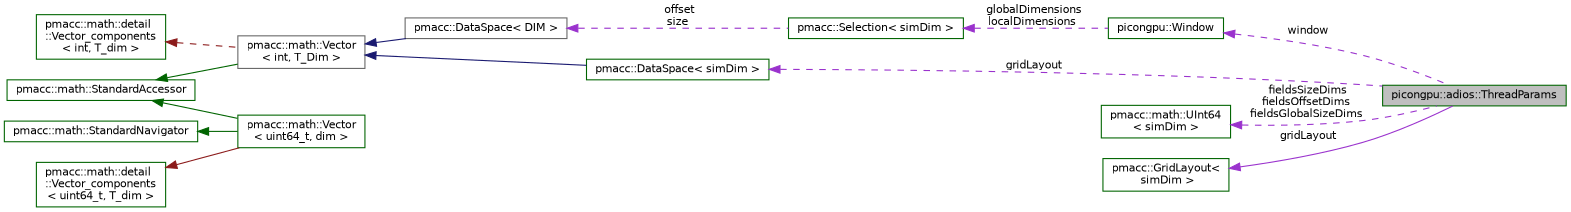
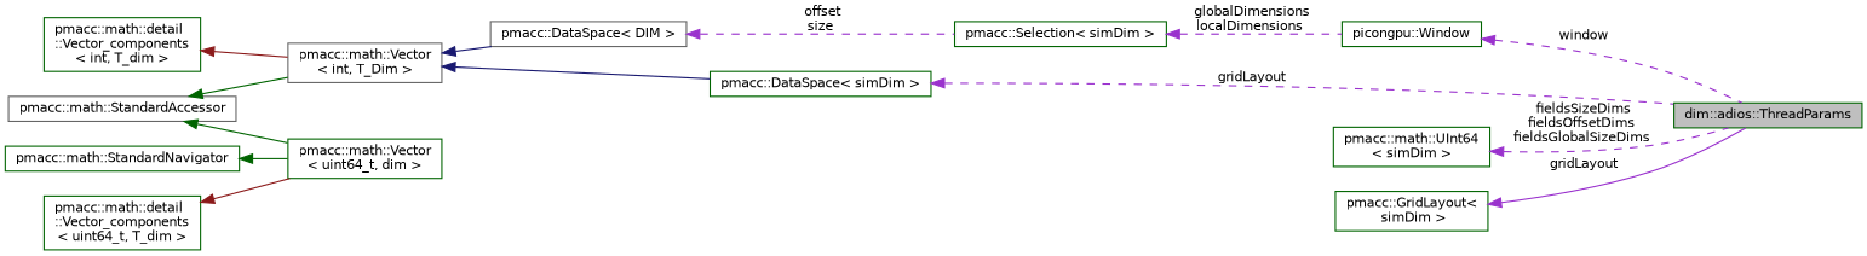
  digraph {
    rankdir=LR
    node [color=darkgreen fillcolor=white fontname=Helvetica fontsize=10 shape=record style=filled]
    edge [color=darkorchid3 dir=back fontname=Helvetica fontsize=10 labelfontname=Helvetica labelfontsize=10 style=solid]
-   n1 [fillcolor=grey75 fontcolor=black height=0.2 label="picongpu::adios::ThreadParams" width=0.4]
+   n1 [fillcolor=grey75 fontcolor=black height=0.2 label="dim::adios::ThreadParams" width=0.4]
    n2 [height=0.2 label="picongpu::Window" width=0.4]
    n3 [height=0.2 label="pmacc::Selection\< simDim \>" width=0.4]
    n4 [color=gray40 height=0.2 label="pmacc::DataSpace\< DIM \>" width=0.4]
    n5 [color=gray40 height=0.2 label="pmacc::math::Vector\l\< int, T_Dim \>" width=0.4]
    n6 [height=0.2 label="pmacc::DataSpace\< simDim \>" width=0.4]
    n7 [height=0.2 label="pmacc::math::detail\l::Vector_components\l\< int, T_dim \>" width=0.4]
-   n8 [height=0.2 label="pmacc::math::StandardAccessor" width=0.4]
+   n8 [color=gray40 height=0.2 label="pmacc::math::StandardAccessor" width=0.4]
    n9 [height=0.2 label="pmacc::math::Vector\l\< uint64_t, dim \>" width=0.4]
    n10 [height=0.2 label="pmacc::math::StandardNavigator" width=0.4]
    n11 [height=0.2 label="pmacc::math::UInt64\l\< simDim \>" width=0.4]
    n12 [height=0.2 label="pmacc::math::detail\l::Vector_components\l\< uint64_t, T_dim \>" width=0.4]
    n13 [height=0.2 label="pmacc::GridLayout\<\l simDim \>" width=0.4]
    n2 -> n1 [label=" window" style=dashed]
    n3 -> n2 [label=" globalDimensions\nlocalDimensions" style=dashed]
    n4 -> n3 [label=" offset\nsize" style=dashed]
    n5 -> n4 [color=midnightblue]
    n5 -> n6 [color=midnightblue]
    n6 -> n1 [label=" gridLayout" style=dashed]
-   n7 -> n5 [color=firebrick4 style=dashed]
+   n7 -> n5 [color=firebrick4]
    n8 -> n5 [color=darkgreen]
    n8 -> n9 [color=darkgreen]
    n10 -> n9 [color=darkgreen]
    n11 -> n1 [label=" fieldsSizeDims\nfieldsOffsetDims\nfieldsGlobalSizeDims" style=dashed]
    n12 -> n9 [color=firebrick4]
    n13 -> n1 [label=" gridLayout"]
  }
